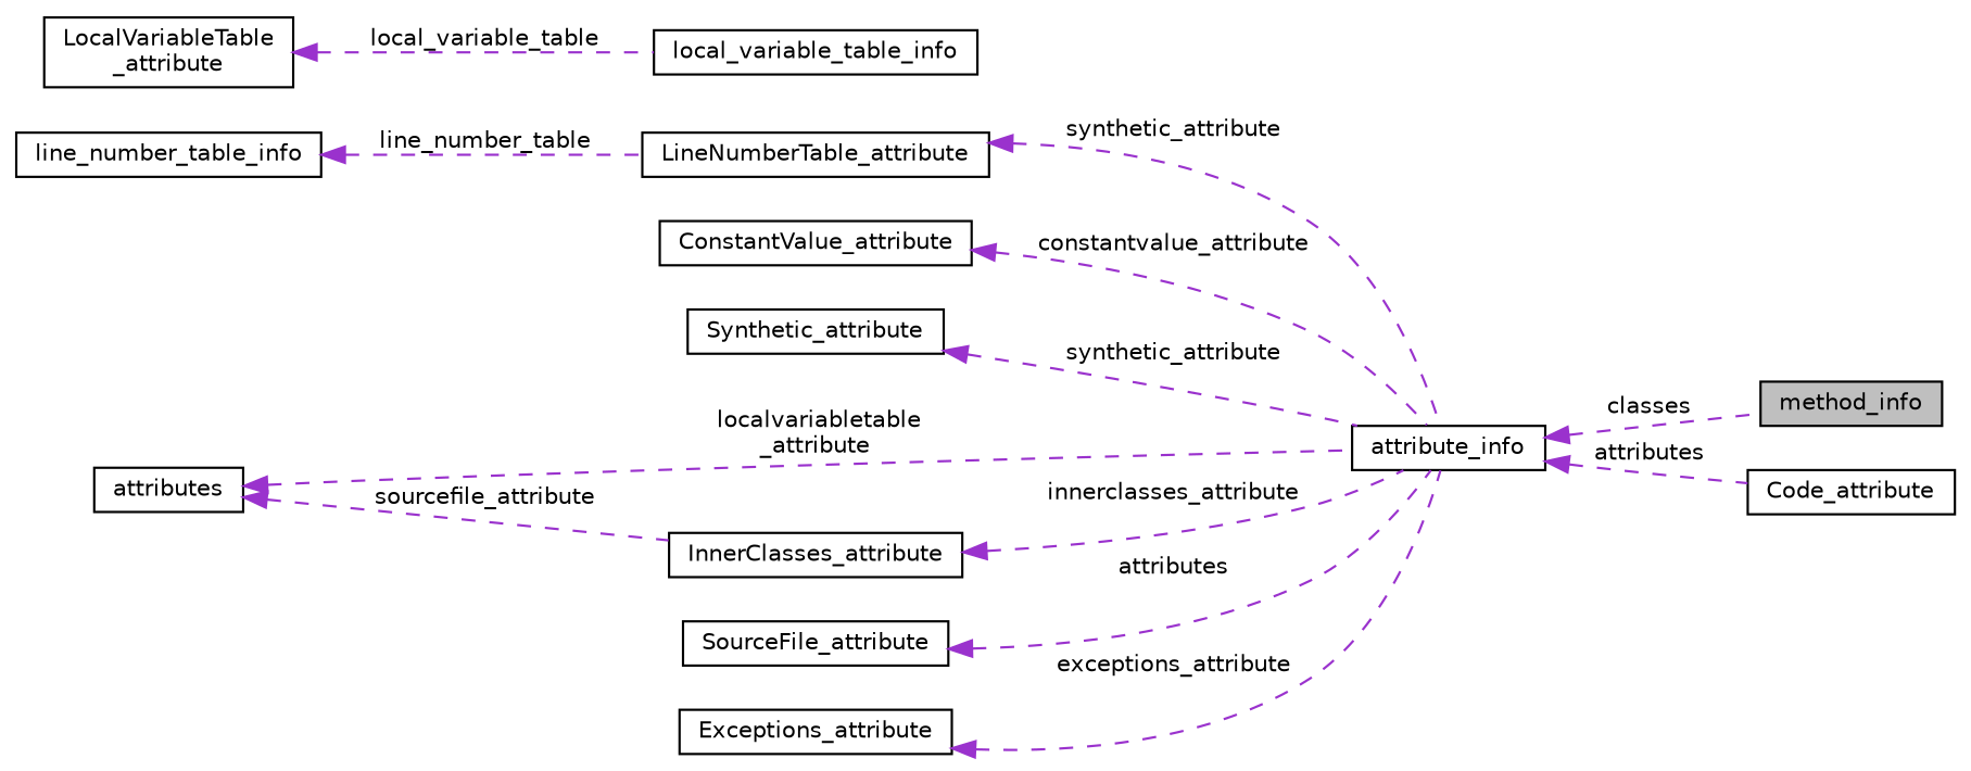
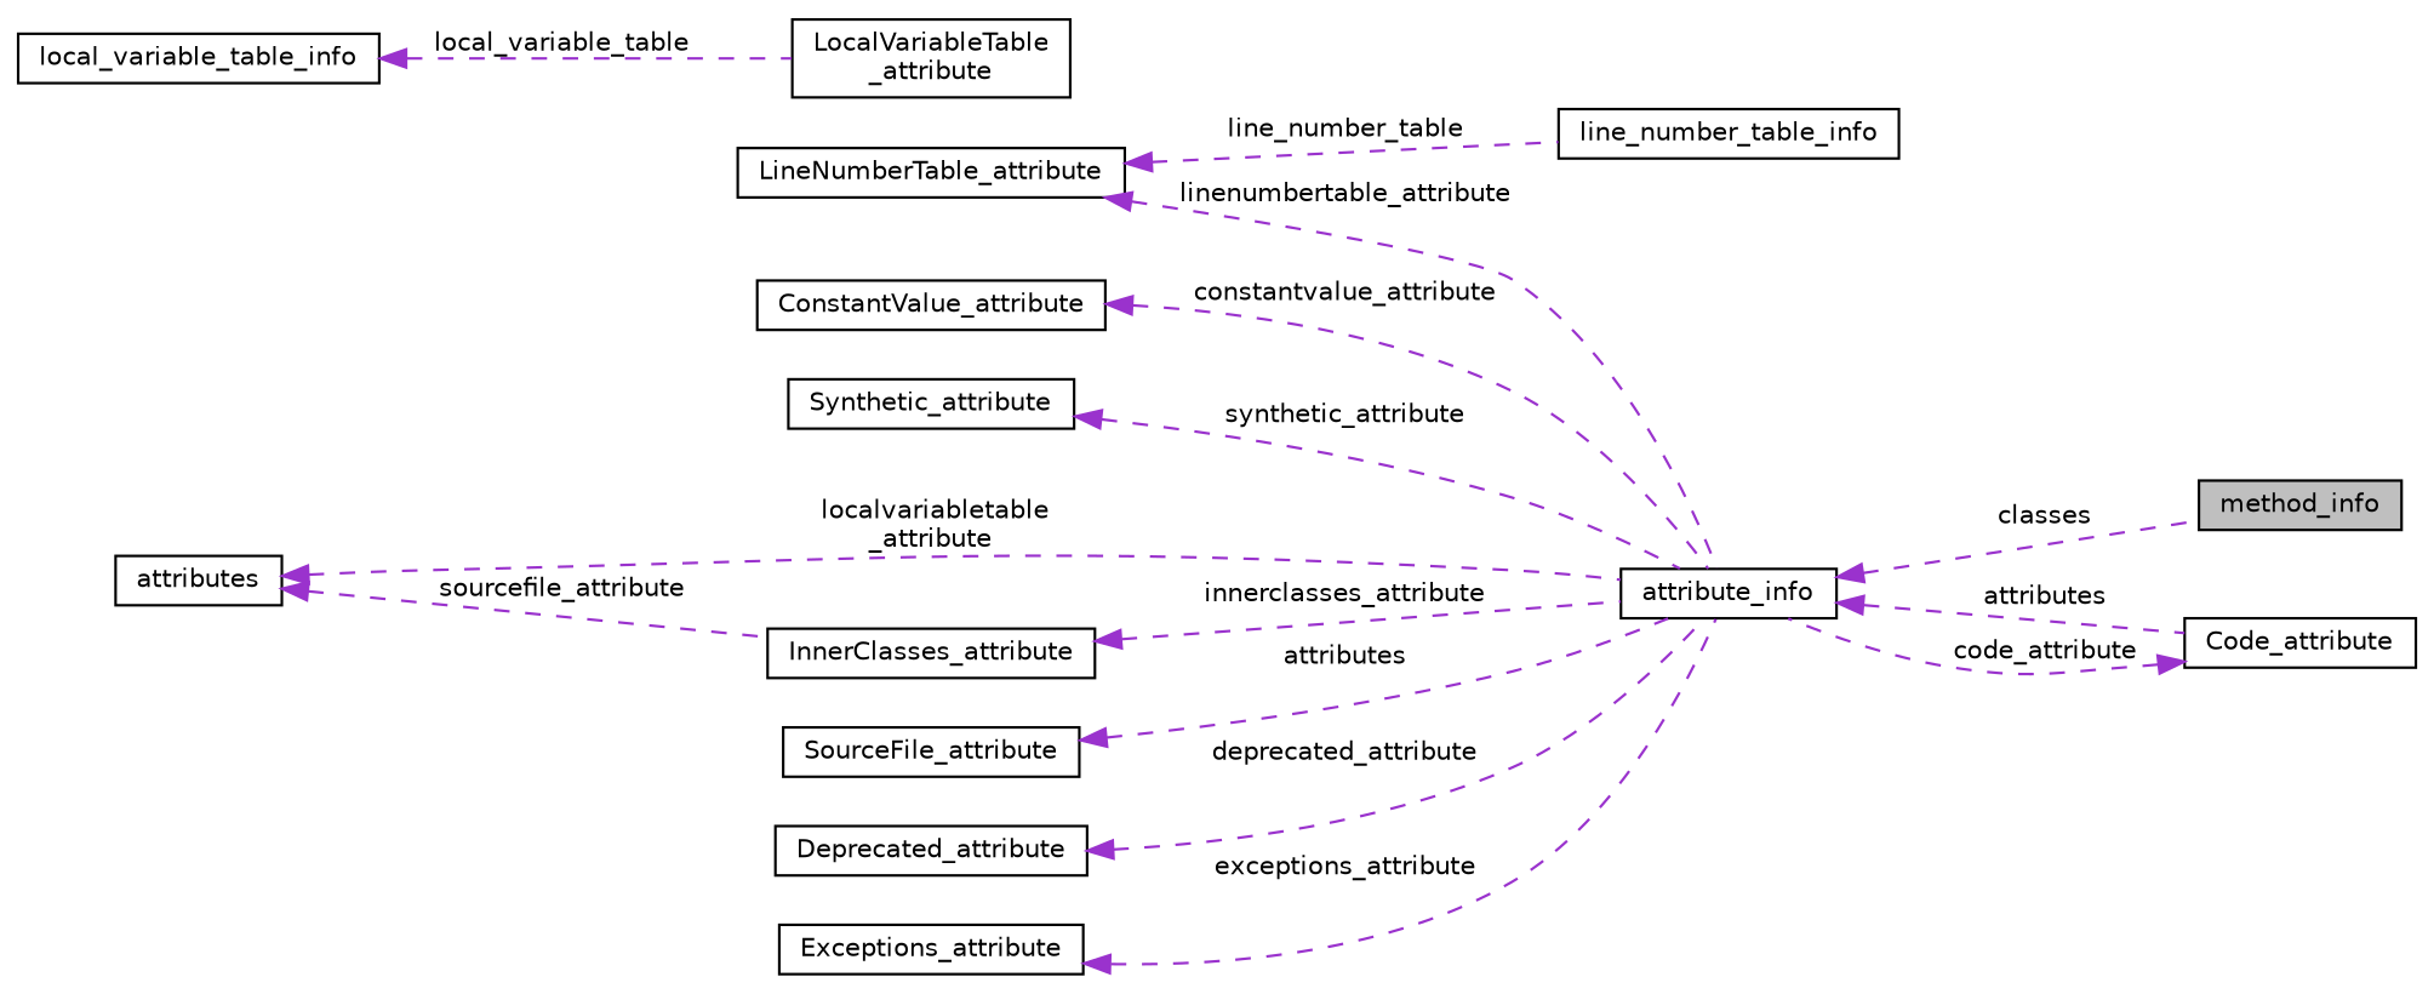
  digraph {
    rankdir=LR
    node [color=black fillcolor=white fontname=Helvetica fontsize=10 shape=record style=filled]
    edge [color=darkorchid3 dir=back fontname=Helvetica fontsize=10 labelfontname=Helvetica labelfontsize=10 style=dashed]
    n1 [fillcolor=grey75 fontcolor=black height=0.2 label=method_info width=0.4]
    n2 [height=0.2 label=attribute_info width=0.4]
    n3 [height=0.2 label=Code_attribute width=0.4]
    n4 [height=0.2 label=LineNumberTable_attribute width=0.4]
    n5 [height=0.2 label=line_number_table_info width=0.4]
    n6 [height=0.2 label=ConstantValue_attribute width=0.4]
    n7 [height=0.2 label=Synthetic_attribute width=0.4]
    n8 [height=0.2 label=InnerClasses_attribute width=0.4]
    n9 [height=0.2 label=attributes width=0.4]
    n10 [height=0.2 label=SourceFile_attribute width=0.4]
+   n11 [height=0.2 label=Deprecated_attribute width=0.4]
    n12 [height=0.2 label="LocalVariableTable\l_attribute" width=0.4]
    n13 [height=0.2 label=local_variable_table_info width=0.4]
    n14 [height=0.2 label=Exceptions_attribute width=0.4]
    n2 -> n1 [label=" classes"]
    n2 -> n3 [label=" attributes"]
-   n4 -> n2 [label=" synthetic_attribute"]
-   n5 -> n4 [label=" line_number_table"]
+   n3 -> n2 [label=" code_attribute"]
+   n4 -> n2 [label=" linenumbertable_attribute"]
+   n4 -> n5 [label=" line_number_table"]
    n6 -> n2 [label=" constantvalue_attribute"]
    n7 -> n2 [label=" synthetic_attribute"]
    n8 -> n2 [label=" innerclasses_attribute"]
    n9 -> n2 [label=" localvariabletable\l_attribute"]
    n9 -> n8 [label=" sourcefile_attribute"]
    n10 -> n2 [label=" attributes"]
-   n12 -> n13 [label=" local_variable_table"]
+   n11 -> n2 [label=" deprecated_attribute"]
+   n13 -> n12 [label=" local_variable_table"]
    n14 -> n2 [label=" exceptions_attribute"]
  }
